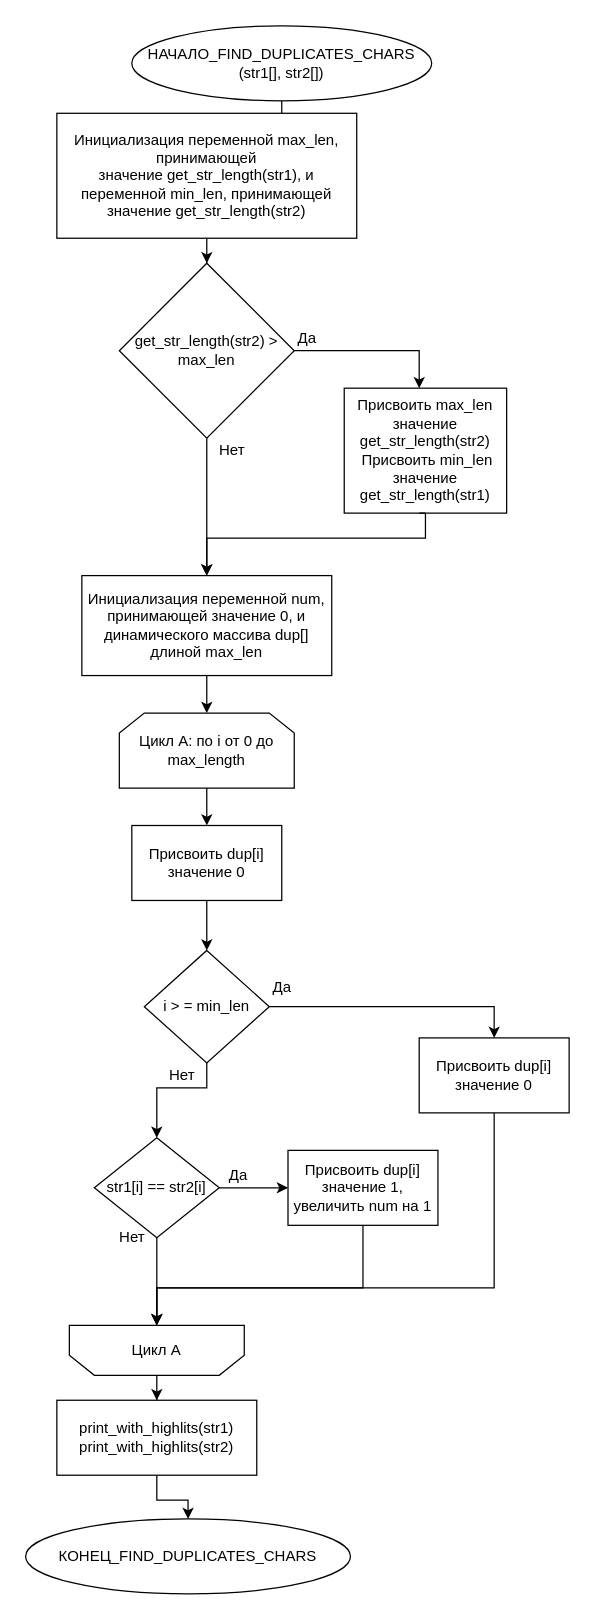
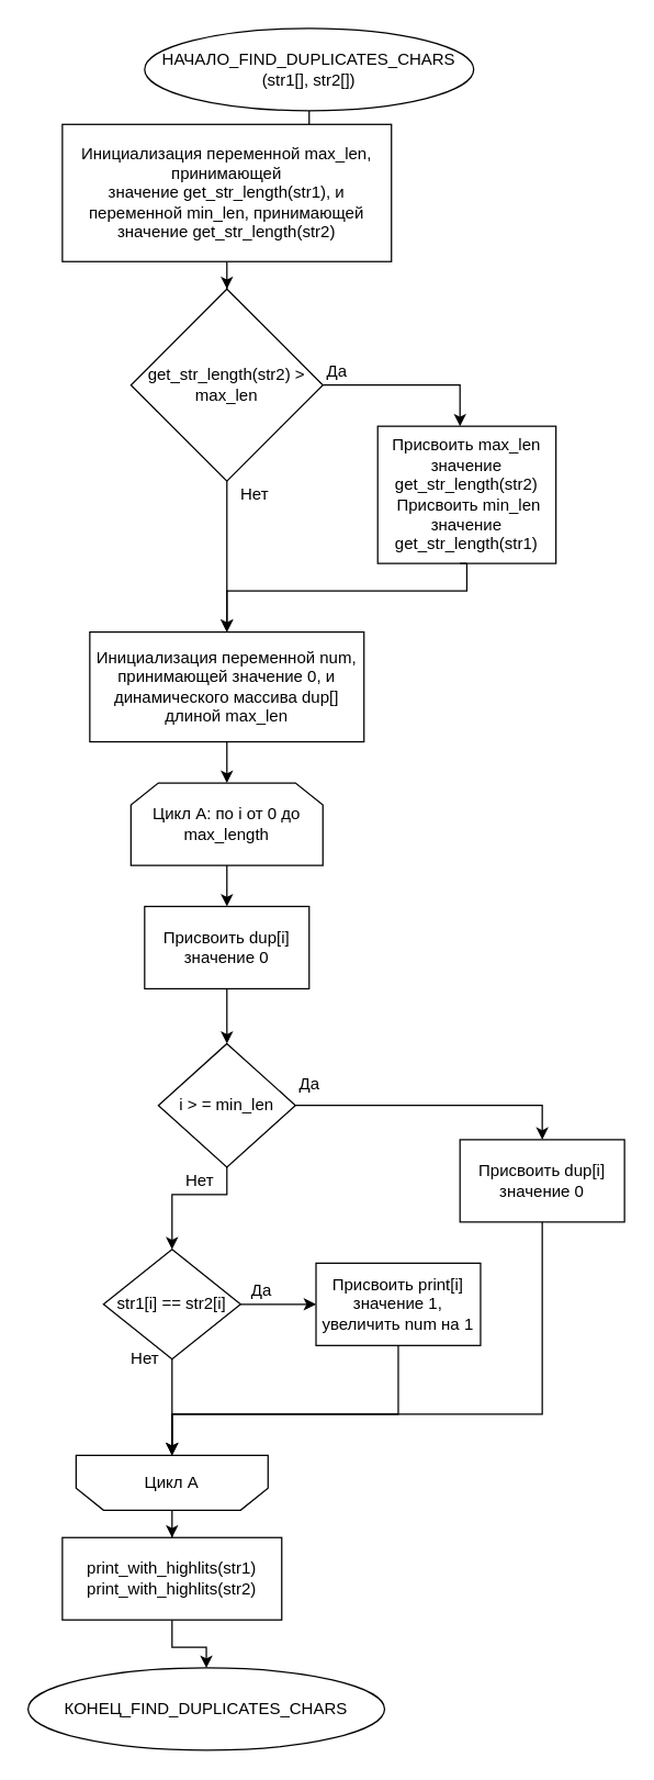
  <mxCell id="0" />
  <mxCell id="1" parent="0" />
  <mxCell id="2" value="" style="edgeStyle=orthogonalEdgeStyle;rounded=0;orthogonalLoop=1;jettySize=auto;html=1;" edge="1" parent="1" source="3" target="5"><mxGeometry relative="1" as="geometry" /></mxCell>
  <mxCell id="3" value="НАЧАЛО_FIND_DUPLICATES_CHARS&lt;br&gt;(str1[], str2[])" style="ellipse;whiteSpace=wrap;html=1;" vertex="1" parent="1"><mxGeometry x="105" y="20" width="240" height="60" as="geometry" /></mxCell>
  <mxCell id="4" value="" style="edgeStyle=orthogonalEdgeStyle;rounded=0;orthogonalLoop=1;jettySize=auto;html=1;" edge="1" parent="1" source="5" target="8"><mxGeometry relative="1" as="geometry" /></mxCell>
  <mxCell id="5" value="Инициализация переменной max_len, принимающей значениe&amp;nbsp;get_str_length(str1), и переменной min_len, принимающей значениe get_str_length(str2)" style="whiteSpace=wrap;html=1;" vertex="1" parent="1"><mxGeometry x="45" y="90" width="240" height="100" as="geometry" /></mxCell>
  <mxCell id="6" value="" style="edgeStyle=orthogonalEdgeStyle;rounded=0;orthogonalLoop=1;jettySize=auto;html=1;" edge="1" parent="1" source="8" target="10"><mxGeometry relative="1" as="geometry"><Array as="points"><mxPoint x="335" y="280" /></Array></mxGeometry></mxCell>
  <mxCell id="7" style="edgeStyle=orthogonalEdgeStyle;rounded=0;orthogonalLoop=1;jettySize=auto;html=1;entryX=0.5;entryY=0;entryDx=0;entryDy=0;" edge="1" parent="1" source="8" target="15"><mxGeometry relative="1" as="geometry"><mxPoint x="165" y="480" as="targetPoint" /></mxGeometry></mxCell>
  <mxCell id="8" value="get_str_length(str2) &amp;gt; max_len" style="rhombus;whiteSpace=wrap;html=1;" vertex="1" parent="1"><mxGeometry x="95" y="210" width="140" height="140" as="geometry" /></mxCell>
  <mxCell id="9" style="edgeStyle=orthogonalEdgeStyle;rounded=0;orthogonalLoop=1;jettySize=auto;html=1;entryX=0.5;entryY=0;entryDx=0;entryDy=0;" edge="1" parent="1" source="10" target="15"><mxGeometry relative="1" as="geometry"><mxPoint x="165" y="480" as="targetPoint" /><Array as="points"><mxPoint x="340" y="430" /><mxPoint x="165" y="430" /></Array></mxGeometry></mxCell>
  <mxCell id="10" value="Присвоить max_len значение get_str_length(str2)&lt;br&gt;&amp;nbsp;Присвоить min_len значение get_str_length(str1)" style="whiteSpace=wrap;html=1;" vertex="1" parent="1"><mxGeometry x="275" y="310" width="130" height="100" as="geometry" /></mxCell>
  <mxCell id="11" value="Да" style="text;html=1;align=center;verticalAlign=middle;resizable=0;points=[];autosize=1;strokeColor=none;fillColor=none;" vertex="1" parent="1"><mxGeometry x="230" y="260" width="30" height="20" as="geometry" /></mxCell>
  <mxCell id="12" value="" style="endArrow=none;html=1;rounded=0;entryX=0.5;entryY=1;entryDx=0;entryDy=0;" edge="1" parent="1" target="10"><mxGeometry width="50" height="50" relative="1" as="geometry"><mxPoint x="335" y="410" as="sourcePoint" /><mxPoint x="185" y="350" as="targetPoint" /></mxGeometry></mxCell>
  <mxCell id="13" value="Нет" style="text;html=1;align=center;verticalAlign=middle;resizable=0;points=[];autosize=1;strokeColor=none;fillColor=none;" vertex="1" parent="1"><mxGeometry x="165" y="350" width="40" height="20" as="geometry" /></mxCell>
  <mxCell id="14" style="edgeStyle=orthogonalEdgeStyle;rounded=0;orthogonalLoop=1;jettySize=auto;html=1;entryX=0.5;entryY=0;entryDx=0;entryDy=0;" edge="1" parent="1" source="15" target="17"><mxGeometry relative="1" as="geometry" /></mxCell>
  <mxCell id="15" value="Инициализация переменной num, принимающей значение 0, и динамического массива dup[] длиной max_len" style="whiteSpace=wrap;html=1;" vertex="1" parent="1"><mxGeometry x="65" y="460" width="200" height="80" as="geometry" /></mxCell>
  <mxCell id="16" value="" style="edgeStyle=orthogonalEdgeStyle;rounded=0;orthogonalLoop=1;jettySize=auto;html=1;" edge="1" parent="1" source="17" target="19"><mxGeometry relative="1" as="geometry" /></mxCell>
  <mxCell id="17" value="Цикл А: по i от 0 до max_length" style="shape=loopLimit;whiteSpace=wrap;html=1;" vertex="1" parent="1"><mxGeometry x="95" y="570" width="140" height="60" as="geometry" /></mxCell>
  <mxCell id="18" value="" style="edgeStyle=orthogonalEdgeStyle;rounded=0;orthogonalLoop=1;jettySize=auto;html=1;" edge="1" parent="1" source="19" target="22"><mxGeometry relative="1" as="geometry" /></mxCell>
  <mxCell id="19" value="Присвоить dup[i] значение 0" style="whiteSpace=wrap;html=1;" vertex="1" parent="1"><mxGeometry x="105" y="660" width="120" height="60" as="geometry" /></mxCell>
  <mxCell id="20" value="" style="edgeStyle=orthogonalEdgeStyle;rounded=0;orthogonalLoop=1;jettySize=auto;html=1;entryX=0.5;entryY=0;entryDx=0;entryDy=0;" edge="1" parent="1" source="22" target="24"><mxGeometry relative="1" as="geometry"><Array as="points"><mxPoint x="395" y="805" /></Array></mxGeometry></mxCell>
  <mxCell id="21" value="" style="edgeStyle=orthogonalEdgeStyle;rounded=0;orthogonalLoop=1;jettySize=auto;html=1;exitX=0.5;exitY=1;exitDx=0;exitDy=0;entryX=0.5;entryY=0;entryDx=0;entryDy=0;" edge="1" parent="1" source="22" target="29"><mxGeometry relative="1" as="geometry"><Array as="points"><mxPoint x="165" y="870" /><mxPoint x="125" y="870" /></Array></mxGeometry></mxCell>
  <mxCell id="22" value="i &amp;gt; = min_len" style="rhombus;whiteSpace=wrap;html=1;" vertex="1" parent="1"><mxGeometry x="115" y="760" width="100" height="90" as="geometry" /></mxCell>
  <mxCell id="23" style="edgeStyle=orthogonalEdgeStyle;rounded=0;orthogonalLoop=1;jettySize=auto;html=1;entryX=0.5;entryY=1;entryDx=0;entryDy=0;" edge="1" parent="1" source="24" target="38"><mxGeometry relative="1" as="geometry"><mxPoint x="125" y="1190" as="targetPoint" /><Array as="points"><mxPoint x="395" y="1030" /><mxPoint x="125" y="1030" /></Array></mxGeometry></mxCell>
  <mxCell id="24" value="&lt;span&gt;Присвоить dup[i] значение 0&lt;/span&gt;" style="whiteSpace=wrap;html=1;" vertex="1" parent="1"><mxGeometry x="335" y="830" width="120" height="60" as="geometry" /></mxCell>
  <mxCell id="25" value="Да" style="text;html=1;align=center;verticalAlign=middle;resizable=0;points=[];autosize=1;strokeColor=none;fillColor=none;" vertex="1" parent="1"><mxGeometry x="210" y="780" width="30" height="20" as="geometry" /></mxCell>
  <mxCell id="26" value="Нет" style="text;html=1;align=center;verticalAlign=middle;resizable=0;points=[];autosize=1;strokeColor=none;fillColor=none;" vertex="1" parent="1"><mxGeometry x="125" y="850" width="40" height="20" as="geometry" /></mxCell>
  <mxCell id="27" value="" style="edgeStyle=orthogonalEdgeStyle;rounded=0;orthogonalLoop=1;jettySize=auto;html=1;" edge="1" parent="1" source="29" target="31"><mxGeometry relative="1" as="geometry" /></mxCell>
  <mxCell id="28" style="edgeStyle=orthogonalEdgeStyle;rounded=0;orthogonalLoop=1;jettySize=auto;html=1;entryX=0.5;entryY=1;entryDx=0;entryDy=0;" edge="1" parent="1" source="29" target="38"><mxGeometry relative="1" as="geometry"><mxPoint x="85" y="1170" as="targetPoint" /></mxGeometry></mxCell>
  <mxCell id="29" value="str1[i] == str2[i]" style="rhombus;whiteSpace=wrap;html=1;" vertex="1" parent="1"><mxGeometry x="75" y="910" width="100" height="80" as="geometry" /></mxCell>
  <mxCell id="30" style="edgeStyle=orthogonalEdgeStyle;rounded=0;orthogonalLoop=1;jettySize=auto;html=1;entryX=0.5;entryY=1;entryDx=0;entryDy=0;" edge="1" parent="1" source="31" target="38"><mxGeometry relative="1" as="geometry"><mxPoint x="165" y="1170" as="targetPoint" /><Array as="points"><mxPoint x="290" y="1030" /><mxPoint x="125" y="1030" /></Array></mxGeometry></mxCell>
- <mxCell id="31" value="&lt;span&gt;Присвоить dup[i] значение 1, увеличить num на 1&lt;/span&gt;" style="whiteSpace=wrap;html=1;" vertex="1" parent="1"><mxGeometry x="230" y="920" width="120" height="60" as="geometry" /></mxCell>
+ <mxCell id="31" value="&lt;span&gt;Присвоить print[i] значение 1, увеличить num на 1&lt;/span&gt;" style="whiteSpace=wrap;html=1;" vertex="1" parent="1"><mxGeometry x="230" y="920" width="120" height="60" as="geometry" /></mxCell>
  <mxCell id="32" value="Да" style="text;html=1;align=center;verticalAlign=middle;resizable=0;points=[];autosize=1;strokeColor=none;fillColor=none;" vertex="1" parent="1"><mxGeometry x="175" y="930" width="30" height="20" as="geometry" /></mxCell>
  <mxCell id="33" value="Нет" style="text;html=1;align=center;verticalAlign=middle;resizable=0;points=[];autosize=1;strokeColor=none;fillColor=none;" vertex="1" parent="1"><mxGeometry x="85" y="980" width="40" height="20" as="geometry" /></mxCell>
  <mxCell id="34" value="" style="edgeStyle=orthogonalEdgeStyle;rounded=0;orthogonalLoop=1;jettySize=auto;html=1;" edge="1" parent="1" source="35" target="36"><mxGeometry relative="1" as="geometry" /></mxCell>
  <mxCell id="35" value="print_with_highlits(str1)&lt;br&gt;print_with_highlits(str2)" style="rounded=0;whiteSpace=wrap;html=1;" vertex="1" parent="1"><mxGeometry x="45" y="1120" width="160" height="60" as="geometry" /></mxCell>
  <mxCell id="36" value="КОНЕЦ_FIND_DUPLICATES_CHARS" style="ellipse;whiteSpace=wrap;html=1;rounded=0;" vertex="1" parent="1"><mxGeometry x="20" y="1215" width="260" height="60" as="geometry" /></mxCell>
  <mxCell id="37" style="edgeStyle=orthogonalEdgeStyle;rounded=0;orthogonalLoop=1;jettySize=auto;html=1;entryX=0.5;entryY=0;entryDx=0;entryDy=0;" edge="1" parent="1" source="38" target="35"><mxGeometry relative="1" as="geometry" /></mxCell>
  <mxCell id="38" value="Цикл А" style="shape=loopLimit;whiteSpace=wrap;html=1;direction=west;" vertex="1" parent="1"><mxGeometry x="55" y="1060" width="140" height="40" as="geometry" /></mxCell>
